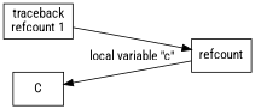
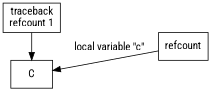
  digraph {
    fontname="Roboto Condensed"
    rankdir=LR
    node [fontname="Roboto Condensed" shape=rect]
    edge [fontname="Roboto Condensed"]
    C
    n2 [label="traceback\nrefcount 1"]
    n3 [label=refcount]
    subgraph sub_1 {
      rank=same
      C
      n2
    }
-   n2 -> n3
+   n2 -> C
    n3 -> C [label="local variable \"c\""]
  }
